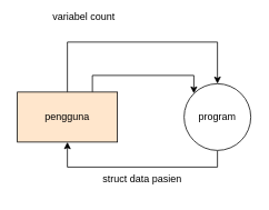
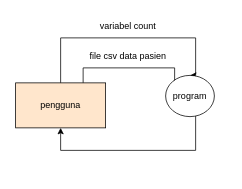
  <mxCell id="0" />
  <mxCell id="1" parent="0" />
  <mxCell id="2" style="edgeStyle=orthogonalEdgeStyle;rounded=0;orthogonalLoop=1;jettySize=auto;html=1;exitX=0.75;exitY=0;exitDx=0;exitDy=0;entryX=0;entryY=0;entryDx=0;entryDy=0;" edge="1" parent="1" source="4" target="6"><mxGeometry relative="1" as="geometry"><Array as="points"><mxPoint x="110" y="90" /><mxPoint x="232" y="90" /></Array></mxGeometry></mxCell>
  <mxCell id="3" style="edgeStyle=orthogonalEdgeStyle;rounded=0;orthogonalLoop=1;jettySize=auto;html=1;exitX=0.5;exitY=0;exitDx=0;exitDy=0;entryX=0.5;entryY=0;entryDx=0;entryDy=0;" edge="1" parent="1" source="4" target="6"><mxGeometry relative="1" as="geometry"><Array as="points"><mxPoint x="80" y="50" /><mxPoint x="260" y="50" /></Array></mxGeometry></mxCell>
  <mxCell id="4" value="pengguna" style="rounded=0;whiteSpace=wrap;html=1;fillColor=#ffe6cc;" vertex="1" parent="1"><mxGeometry x="20" y="110" width="120" height="60" as="geometry" /></mxCell>
  <mxCell id="5" style="edgeStyle=orthogonalEdgeStyle;rounded=0;orthogonalLoop=1;jettySize=auto;html=1;entryX=0.5;entryY=1;entryDx=0;entryDy=0;" edge="1" parent="1" source="6" target="4"><mxGeometry relative="1" as="geometry"><Array as="points"><mxPoint x="260" y="200" /><mxPoint x="80" y="200" /></Array></mxGeometry></mxCell>
- <mxCell id="6" value="program" style="ellipse;whiteSpace=wrap;html=1;aspect=fixed;" vertex="1" parent="1"><mxGeometry x="220" y="100" width="80" height="80" as="geometry" /></mxCell>
- <mxCell id="8" value="variabel count" style="text;html=1;align=center;verticalAlign=middle;whiteSpace=wrap;rounded=0;" vertex="1" parent="1"><mxGeometry x="10" y="5" width="180" height="30" as="geometry" /></mxCell>
- <mxCell id="9" value="struct data pasien" style="text;html=1;align=center;verticalAlign=middle;whiteSpace=wrap;rounded=0;" vertex="1" parent="1"><mxGeometry x="80" y="200" width="180" height="30" as="geometry" /></mxCell>
+ <mxCell id="6" value="program" style="ellipse;whiteSpace=wrap;html=1;aspect=fixed;" vertex="1" parent="1"><mxGeometry x="220" y="100" width="65" height="55" as="geometry" /></mxCell>
+ <mxCell id="7" value="file csv data pasien" style="text;html=1;align=center;verticalAlign=middle;whiteSpace=wrap;rounded=0;" vertex="1" parent="1"><mxGeometry x="110" y="60" width="120" height="30" as="geometry" /></mxCell>
+ <mxCell id="8" value="variabel count" style="text;html=1;align=center;verticalAlign=middle;whiteSpace=wrap;rounded=0;" vertex="1" parent="1"><mxGeometry x="80" y="20" width="180" height="30" as="geometry" /></mxCell>
